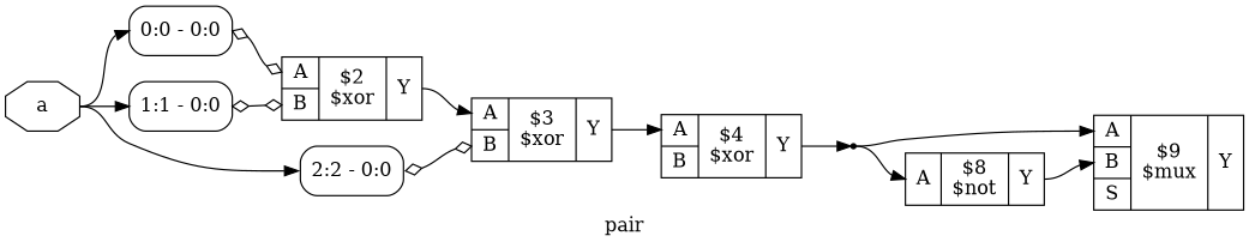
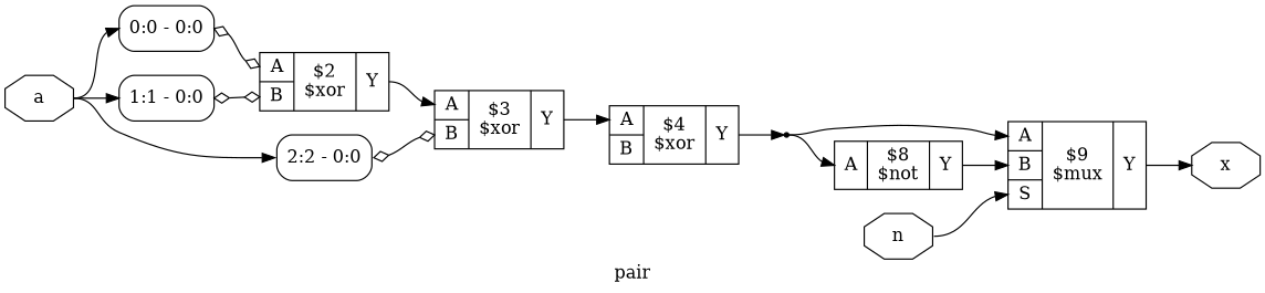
  digraph {
    label=pair
    rankdir=LR
    remincross=true
    node [shape=record]
    edge [color=black fontcolor=black headport="p8:w" tailport=e]
    n5 [color=black fontcolor=black label=a shape=octagon]
    x0 [color=black fontcolor=black label="<s0> 0:0 - 0:0 " style=rounded]
    x1 [color=black fontcolor=black label="<s0> 1:1 - 0:0 " style=rounded]
    x2 [color=black fontcolor=black label="<s0> 2:2 - 0:0 " style=rounded]
    c14 [label="{{<p8> A|<p11> B}|$2\n$xor|{<p9> Y}}"]
    c15 [label="{{<p8> A|<p11> B}|$3\n$xor|{<p9> Y}}"]
+   n6 [color=black fontcolor=black label=n shape=octagon]
    c13 [label="{{<p8> A|<p11> B|<p12> S}|$9\n$mux|{<p9> Y}}"]
+   n7 [color=black fontcolor=black label=x shape=octagon]
    c10 [label="{{<p8> A}|$8\n$not|{<p9> Y}}"]
    c16 [label="{{<p8> A|<p11> B}|$4\n$xor|{<p9> Y}}"]
    n4 [shape=point]
    n5 -> x0 [headport="s0:w"]
    n5 -> x1 [headport="s0:w"]
    n5 -> x2 [headport="s0:w"]
    x0 -> c14 [arrowhead=odiamond arrowtail=odiamond dir=both]
    x1 -> c14 [arrowhead=odiamond arrowtail=odiamond dir=both headport="p11:w"]
    x2 -> c15 [arrowhead=odiamond arrowtail=odiamond dir=both headport="p11:w"]
    c14 -> c15 [tailport="p9:e"]
    c15 -> c16 [tailport="p9:e"]
+   n6 -> c13 [headport="p12:w"]
+   c13 -> n7 [headport=w tailport="p9:e"]
    c10 -> c13 [headport="p11:w" tailport="p9:e"]
    c16 -> n4 [headport=w tailport="p9:e"]
    n4 -> c13
    n4 -> c10
  }
